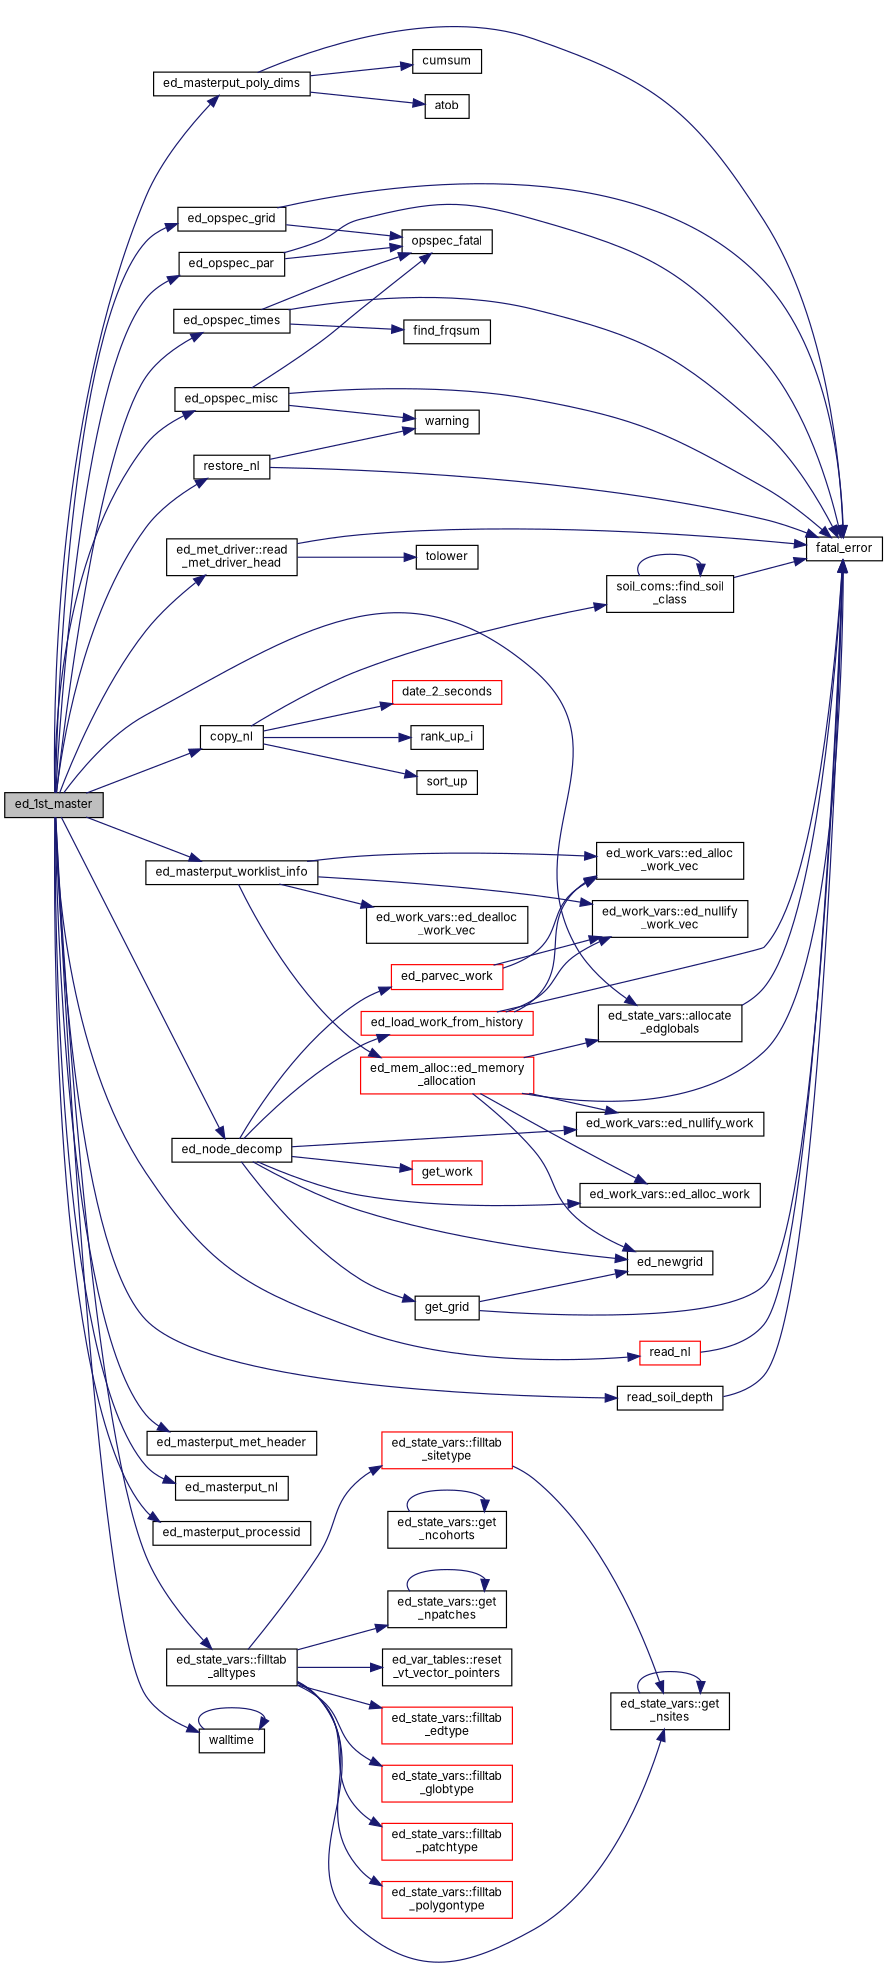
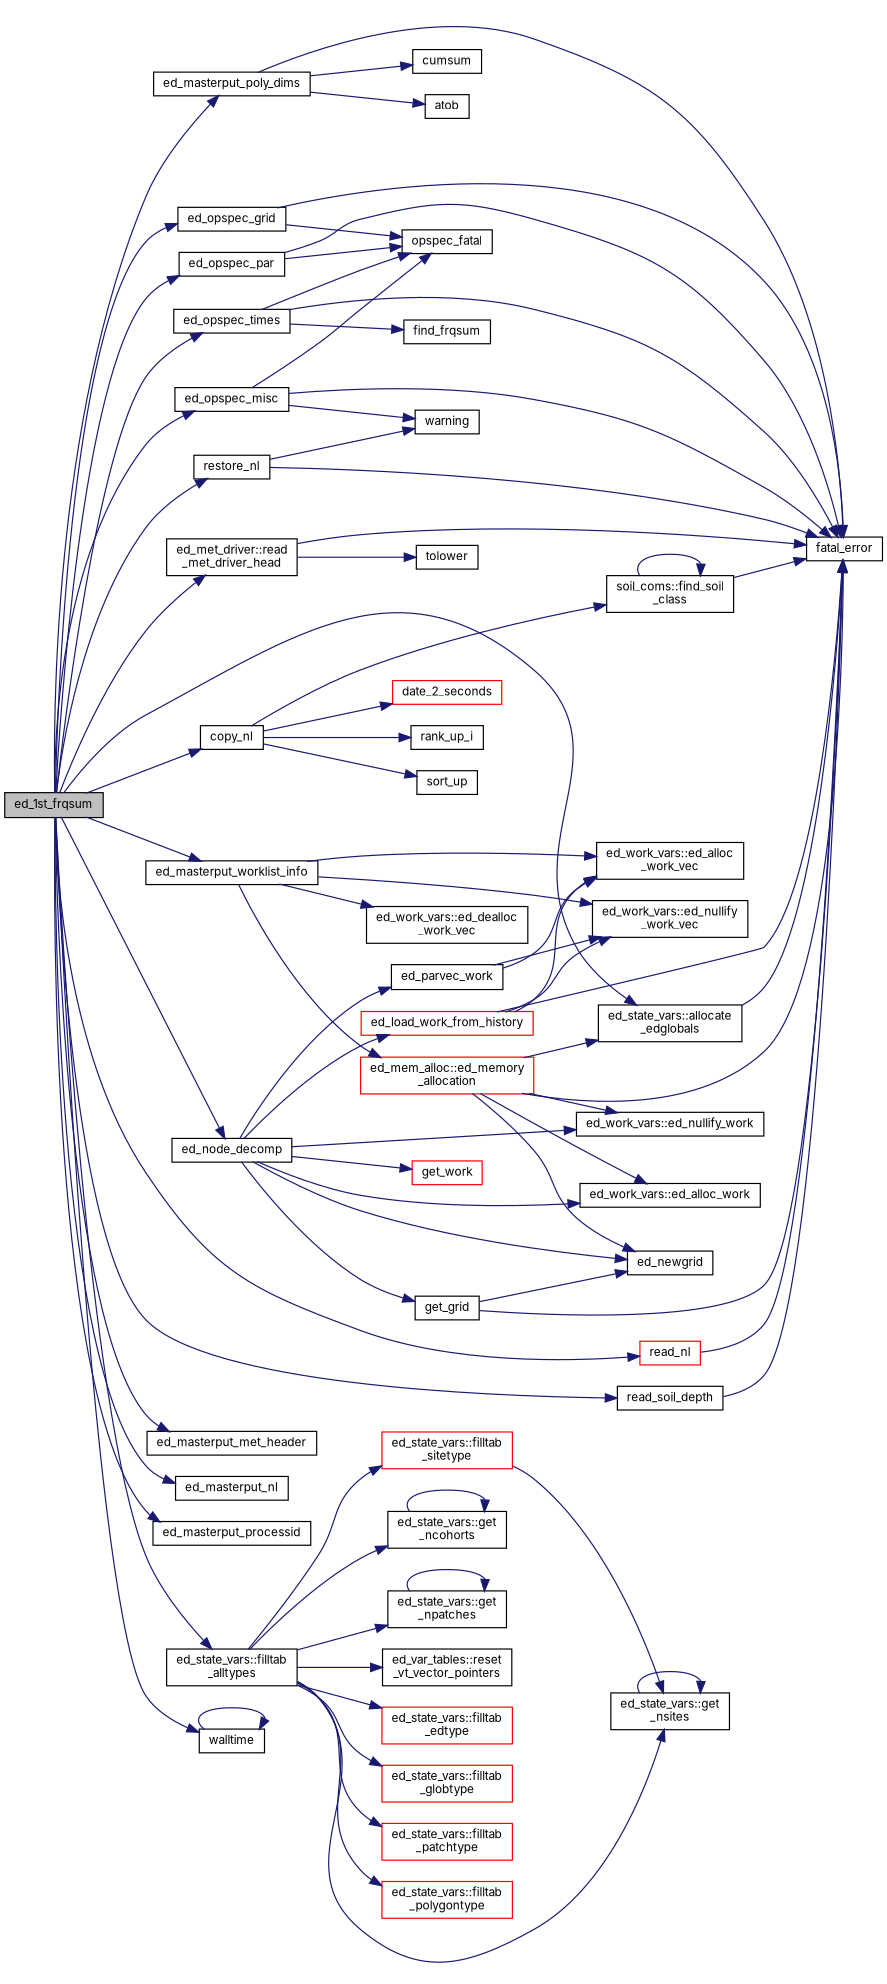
  digraph {
    fontname=Inter
    rankdir=LR
    node [color=black fillcolor=white fontname=Inter fontsize=10 shape=record style=filled]
    edge [color=midnightblue fontname=Inter fontsize=10 labelfontname=Helvetica labelfontsize=10 style=solid]
-   n1 [fillcolor=grey75 fontcolor=black height=0.2 label=ed_1st_master width=0.4]
+   n1 [fillcolor=grey75 fontcolor=black height=0.2 label=ed_1st_frqsum width=0.4]
    n2 [height=0.2 label="ed_state_vars::allocate\l_edglobals" width=0.4]
    n3 [height=0.2 label=copy_nl width=0.4]
    n4 [height=0.2 label=ed_masterput_met_header width=0.4]
    n5 [height=0.2 label=ed_masterput_nl width=0.4]
    n6 [height=0.2 label=ed_masterput_poly_dims width=0.4]
    n7 [height=0.2 label=ed_masterput_processid width=0.4]
    n8 [height=0.2 label=ed_masterput_worklist_info width=0.4]
    n9 [height=0.2 label=ed_node_decomp width=0.4]
    n10 [height=0.2 label=ed_opspec_grid width=0.4]
    n11 [height=0.2 label=ed_opspec_misc width=0.4]
    n12 [height=0.2 label=ed_opspec_par width=0.4]
    n13 [height=0.2 label=ed_opspec_times width=0.4]
    n14 [height=0.2 label="ed_state_vars::filltab\l_alltypes" width=0.4]
    n15 [height=0.2 label="ed_met_driver::read\l_met_driver_head" width=0.4]
    n16 [color=red height=0.2 label=read_nl width=0.4]
    n17 [height=0.2 label=read_soil_depth width=0.4]
    n18 [height=0.2 label=restore_nl width=0.4]
    n19 [height=0.2 label=walltime width=0.4]
    n20 [height=0.2 label=fatal_error width=0.4]
    n21 [color=red height=0.2 label=date_2_seconds width=0.4]
    n22 [height=0.2 label="soil_coms::find_soil\l_class" width=0.4]
    n23 [height=0.2 label=rank_up_i width=0.4]
    n24 [height=0.2 label=sort_up width=0.4]
    n25 [height=0.2 label=atob width=0.4]
    n26 [height=0.2 label=cumsum width=0.4]
    n27 [height=0.2 label="ed_work_vars::ed_alloc\l_work_vec" width=0.4]
    n28 [height=0.2 label="ed_work_vars::ed_dealloc\l_work_vec" width=0.4]
    n29 [color=red height=0.2 label="ed_mem_alloc::ed_memory\l_allocation" width=0.4]
    n30 [height=0.2 label="ed_work_vars::ed_nullify\l_work_vec" width=0.4]
    n31 [height=0.2 label="ed_work_vars::ed_alloc_work" width=0.4]
    n32 [height=0.2 label=ed_newgrid width=0.4]
    n33 [height=0.2 label="ed_work_vars::ed_nullify_work" width=0.4]
    n34 [color=red height=0.2 label=ed_load_work_from_history width=0.4]
-   n35 [color=red height=0.2 label=ed_parvec_work width=0.4]
+   n35 [height=0.2 label=ed_parvec_work width=0.4]
    n36 [height=0.2 label=get_grid width=0.4]
    n37 [color=red height=0.2 label=get_work width=0.4]
    n38 [height=0.2 label=opspec_fatal width=0.4]
    n39 [height=0.2 label=warning width=0.4]
    n40 [height=0.2 label=find_frqsum width=0.4]
    n41 [color=red height=0.2 label="ed_state_vars::filltab\l_edtype" width=0.4]
    n42 [color=red height=0.2 label="ed_state_vars::filltab\l_globtype" width=0.4]
    n43 [color=red height=0.2 label="ed_state_vars::filltab\l_patchtype" width=0.4]
    n44 [color=red height=0.2 label="ed_state_vars::filltab\l_polygontype" width=0.4]
    n45 [color=red height=0.2 label="ed_state_vars::filltab\l_sitetype" width=0.4]
    n46 [height=0.2 label="ed_state_vars::get\l_nsites" width=0.4]
    n47 [height=0.2 label="ed_state_vars::get\l_ncohorts" width=0.4]
    n48 [height=0.2 label="ed_state_vars::get\l_npatches" width=0.4]
    n49 [height=0.2 label="ed_var_tables::reset\l_vt_vector_pointers" width=0.4]
    n50 [height=0.2 label=tolower width=0.4]
    n1 -> n2
    n1 -> n3
    n1 -> n4
    n1 -> n5
    n1 -> n6
    n1 -> n7
    n1 -> n8
    n1 -> n9
    n1 -> n10
    n1 -> n11
    n1 -> n12
    n1 -> n13
    n1 -> n14
    n1 -> n15
    n1 -> n16
    n1 -> n17
    n1 -> n18
    n1 -> n19
    n2 -> n20
    n3 -> n21
    n3 -> n22
    n3 -> n23
    n3 -> n24
    n6 -> n20
    n6 -> n25
    n6 -> n26
    n8 -> n27
    n8 -> n28
    n8 -> n29
    n8 -> n30
    n9 -> n31
    n9 -> n32
    n9 -> n33
    n9 -> n34
    n9 -> n35
    n9 -> n36
    n9 -> n37
    n10 -> n20
    n10 -> n38
    n11 -> n20
    n11 -> n38
    n11 -> n39
    n12 -> n20
    n12 -> n38
    n13 -> n20
    n13 -> n38
    n13 -> n40
    n14 -> n41
    n14 -> n42
    n14 -> n43
    n14 -> n44
    n14 -> n45
    n14 -> n46
+   n14 -> n47
    n14 -> n48
    n14 -> n49
    n15 -> n20
    n15 -> n50
    n16 -> n20
    n17 -> n20
    n18 -> n20
    n18 -> n39
    n19 -> n19
    n22 -> n20
    n22 -> n22
    n29 -> n2
    n29 -> n20
    n29 -> n31
    n29 -> n32
    n29 -> n33
    n34 -> n20
    n34 -> n27
    n34 -> n30
    n35 -> n27
    n35 -> n30
    n36 -> n20
    n36 -> n32
    n45 -> n46
    n46 -> n46
    n47 -> n47
    n48 -> n48
  }
